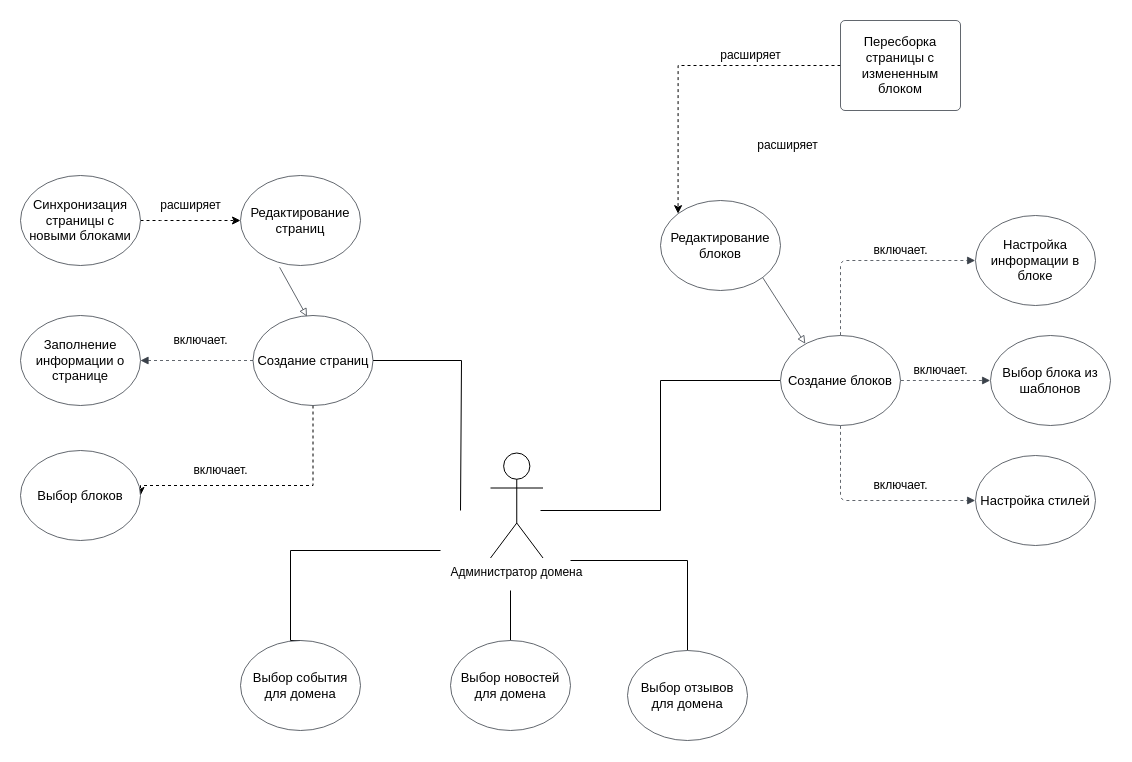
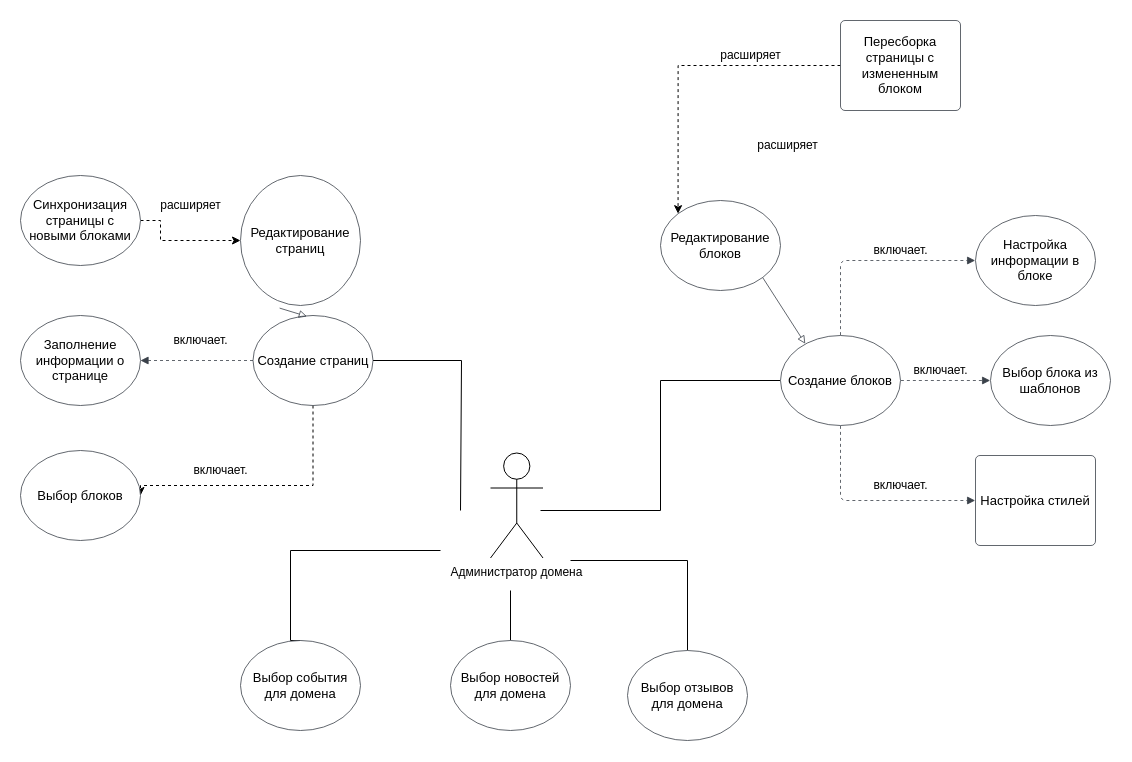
  <mxCell id="0" />
  <mxCell id="1" parent="0" />
  <mxCell id="2" value="Aдминистратор домена" style="shape=umlActor;verticalLabelPosition=bottom;verticalAlign=top;html=1;outlineConnect=0;" vertex="1" parent="1"><mxGeometry x="490" y="452.5" width="52.5" height="105" as="geometry" /></mxCell>
  <mxCell id="3" style="edgeStyle=orthogonalEdgeStyle;rounded=0;orthogonalLoop=1;jettySize=auto;html=1;exitX=0;exitY=0.5;exitDx=0;exitDy=0;dashed=1;entryX=0;entryY=0;entryDx=0;entryDy=0;" edge="1" parent="1" source="14" target="6"><mxGeometry relative="1" as="geometry"><Array as="points"><mxPoint x="678" y="65" /></Array><mxPoint x="610" y="36.459" as="targetPoint" /></mxGeometry></mxCell>
  <mxCell id="4" style="edgeStyle=orthogonalEdgeStyle;rounded=0;orthogonalLoop=1;jettySize=auto;html=1;exitX=0;exitY=0.5;exitDx=0;exitDy=0;endArrow=none;endFill=0;" edge="1" parent="1" source="5"><mxGeometry relative="1" as="geometry"><mxPoint x="540" y="510" as="targetPoint" /><Array as="points"><mxPoint x="660" y="380" /><mxPoint x="660" y="510" /></Array></mxGeometry></mxCell>
  <mxCell id="5" value="Создание блоков" style="html=1;overflow=block;blockSpacing=1;whiteSpace=wrap;ellipse;fontSize=13;spacing=3.8;strokeColor=#3a414a;strokeOpacity=100;rounded=1;absoluteArcSize=1;arcSize=9;strokeWidth=0.8;lucidId=YT7TCHDm60Qj;" vertex="1" parent="1"><mxGeometry x="780" y="335" width="120" height="90" as="geometry" /></mxCell>
  <mxCell id="6" value="Редактирование блоков" style="html=1;overflow=block;blockSpacing=1;whiteSpace=wrap;ellipse;fontSize=13;spacing=3.8;strokeColor=#3a414a;strokeOpacity=100;rounded=1;absoluteArcSize=1;arcSize=9;strokeWidth=0.8;lucidId=iU7T-DrnD_am;" vertex="1" parent="1"><mxGeometry x="660" y="200" width="120" height="90" as="geometry" /></mxCell>
  <mxCell id="7" value="Выбор блока из шаблонов" style="html=1;overflow=block;blockSpacing=1;whiteSpace=wrap;ellipse;fontSize=13;spacing=3.8;strokeColor=#3a414a;strokeOpacity=100;rounded=1;absoluteArcSize=1;arcSize=9;strokeWidth=0.8;lucidId=AU7TzXfY.7xf;" vertex="1" parent="1"><mxGeometry x="990" y="335" width="120" height="90" as="geometry" /></mxCell>
- <mxCell id="8" value="Настройка стилей" style="html=1;overflow=block;blockSpacing=1;whiteSpace=wrap;ellipse;fontSize=13;spacing=3.8;strokeColor=#3a414a;strokeOpacity=100;rounded=1;absoluteArcSize=1;arcSize=9;strokeWidth=0.8;lucidId=IU7TJlUC40Fu;" vertex="1" parent="1"><mxGeometry x="975" y="455" width="120" height="90" as="geometry" /></mxCell>
+ <mxCell id="8" value="Настройка стилей" style="html=1;overflow=block;blockSpacing=1;whiteSpace=wrap;fontSize=13;spacing=3.8;strokeColor=#3a414a;strokeOpacity=100;absoluteArcSize=1;arcSize=9;strokeWidth=0.8;lucidId=IU7TJlUC40Fu;rounded=1;" vertex="1" parent="1"><mxGeometry x="975" y="455" width="120" height="90" as="geometry" /></mxCell>
  <mxCell id="9" value="Настройка информации в блоке" style="html=1;overflow=block;blockSpacing=1;whiteSpace=wrap;ellipse;fontSize=13;spacing=3.8;strokeColor=#3a414a;strokeOpacity=100;rounded=1;absoluteArcSize=1;arcSize=9;strokeWidth=0.8;lucidId=SU7TMqAiPC0k;" vertex="1" parent="1"><mxGeometry x="975" y="215" width="120" height="90" as="geometry" /></mxCell>
  <mxCell id="10" value="" style="html=1;jettySize=18;whiteSpace=wrap;fontSize=13;strokeColor=#3a414a;strokeOpacity=100;dashed=1;fixDash=1;strokeWidth=0.8;rounded=1;arcSize=12;edgeStyle=orthogonalEdgeStyle;startArrow=none;endArrow=block;endFill=1;exitX=1.003;exitY=0.5;exitPerimeter=0;entryX=-0.003;entryY=0.5;entryPerimeter=0;lucidId=yW7TTUJK7UnX;" edge="1" parent="1" source="5" target="7"><mxGeometry width="100" height="100" relative="1" as="geometry"><Array as="points" /></mxGeometry></mxCell>
  <mxCell id="11" value="" style="html=1;jettySize=18;whiteSpace=wrap;fontSize=13;strokeColor=#3a414a;strokeOpacity=100;dashed=1;fixDash=1;strokeWidth=0.8;rounded=1;arcSize=12;edgeStyle=orthogonalEdgeStyle;startArrow=none;endArrow=block;endFill=1;exitX=0.5;exitY=-0.004;exitPerimeter=0;entryX=-0.003;entryY=0.5;entryPerimeter=0;lucidId=_W7TPJHKdDei;" edge="1" parent="1" source="5" target="9"><mxGeometry width="100" height="100" relative="1" as="geometry"><Array as="points" /></mxGeometry></mxCell>
  <mxCell id="12" value="" style="html=1;jettySize=18;whiteSpace=wrap;fontSize=13;strokeColor=#3a414a;strokeOpacity=100;dashed=1;fixDash=1;strokeWidth=0.8;rounded=1;arcSize=12;edgeStyle=orthogonalEdgeStyle;startArrow=none;endArrow=block;endFill=1;exitX=0.5;exitY=1.004;exitPerimeter=0;entryX=-0.003;entryY=0.5;entryPerimeter=0;lucidId=eX7TY1OJRFkU;" edge="1" parent="1" source="5" target="8"><mxGeometry width="100" height="100" relative="1" as="geometry"><Array as="points" /></mxGeometry></mxCell>
  <mxCell id="13" value="" style="html=1;jettySize=18;whiteSpace=wrap;fontSize=13;strokeColor=#3a414a;strokeOpacity=100;strokeWidth=0.8;rounded=0;startArrow=none;endArrow=block;endFill=0;exitX=0.853;exitY=0.859;exitPerimeter=0;entryX=0.206;entryY=0.091;entryPerimeter=0;lucidId=uX7T4NkY_U0I;" edge="1" parent="1" source="6" target="5"><mxGeometry width="100" height="100" relative="1" as="geometry"><Array as="points" /></mxGeometry></mxCell>
  <mxCell id="14" value="Пересборка страницы с измененным блоком" style="html=1;overflow=block;blockSpacing=1;whiteSpace=wrap;fontSize=13;spacing=3.8;strokeColor=#3a414a;strokeOpacity=100;absoluteArcSize=1;arcSize=9;strokeWidth=0.8;lucidId=SU7TMqAiPC0k;rounded=1;" vertex="1" parent="1"><mxGeometry x="840" y="20" width="120" height="90" as="geometry" /></mxCell>
  <mxCell id="15" style="edgeStyle=orthogonalEdgeStyle;rounded=0;orthogonalLoop=1;jettySize=auto;html=1;exitX=0.5;exitY=0;exitDx=0;exitDy=0;endArrow=none;endFill=0;" edge="1" parent="1" source="16"><mxGeometry relative="1" as="geometry"><mxPoint x="440" y="550" as="targetPoint" /><Array as="points"><mxPoint x="290" y="550" /></Array></mxGeometry></mxCell>
  <mxCell id="16" value="Выбор события для домена" style="html=1;overflow=block;blockSpacing=1;whiteSpace=wrap;ellipse;fontSize=13;spacing=3.8;strokeColor=#3a414a;strokeOpacity=100;rounded=1;absoluteArcSize=1;arcSize=9;strokeWidth=0.8;lucidId=YT7TCHDm60Qj;" vertex="1" parent="1"><mxGeometry x="240" y="640" width="120" height="90" as="geometry" /></mxCell>
  <mxCell id="17" value="включает." style="text;html=1;align=center;verticalAlign=middle;resizable=0;points=[];autosize=1;strokeColor=none;fillColor=none;" vertex="1" parent="1"><mxGeometry x="860" y="470" width="80" height="30" as="geometry" /></mxCell>
  <mxCell id="18" value="включает." style="text;html=1;align=center;verticalAlign=middle;resizable=0;points=[];autosize=1;strokeColor=none;fillColor=none;" vertex="1" parent="1"><mxGeometry x="900" y="355" width="80" height="30" as="geometry" /></mxCell>
  <mxCell id="19" value="включает." style="text;html=1;align=center;verticalAlign=middle;resizable=0;points=[];autosize=1;strokeColor=none;fillColor=none;" vertex="1" parent="1"><mxGeometry x="860" y="235" width="80" height="30" as="geometry" /></mxCell>
  <mxCell id="20" value="расширяет" style="text;html=1;align=center;verticalAlign=middle;resizable=0;points=[];autosize=1;strokeColor=none;fillColor=none;" vertex="1" parent="1"><mxGeometry x="747" y="130" width="80" height="30" as="geometry" /></mxCell>
  <mxCell id="21" value="расширяет" style="text;html=1;align=center;verticalAlign=middle;resizable=0;points=[];autosize=1;strokeColor=none;fillColor=none;" vertex="1" parent="1"><mxGeometry x="710" y="40" width="80" height="30" as="geometry" /></mxCell>
  <mxCell id="22" style="edgeStyle=orthogonalEdgeStyle;rounded=0;orthogonalLoop=1;jettySize=auto;html=1;exitX=0.5;exitY=1;exitDx=0;exitDy=0;dashed=1;entryX=1;entryY=0.5;entryDx=0;entryDy=0;" edge="1" parent="1" source="24" target="26"><mxGeometry relative="1" as="geometry"><mxPoint x="160" y="510" as="targetPoint" /><Array as="points"><mxPoint x="313" y="485" /></Array></mxGeometry></mxCell>
  <mxCell id="23" style="edgeStyle=orthogonalEdgeStyle;rounded=0;orthogonalLoop=1;jettySize=auto;html=1;exitX=1;exitY=0.5;exitDx=0;exitDy=0;endArrow=none;endFill=0;" edge="1" parent="1" source="24"><mxGeometry relative="1" as="geometry"><mxPoint x="460" y="510" as="targetPoint" /><Array as="points"><mxPoint x="461" y="360" /></Array></mxGeometry></mxCell>
  <mxCell id="24" value="Создание страниц" style="html=1;overflow=block;blockSpacing=1;whiteSpace=wrap;ellipse;fontSize=13;spacing=3.8;strokeColor=#3a414a;strokeOpacity=100;rounded=1;absoluteArcSize=1;arcSize=9;strokeWidth=0.8;lucidId=YT7TCHDm60Qj;" vertex="1" parent="1"><mxGeometry x="252.5" y="315" width="120" height="90" as="geometry" /></mxCell>
- <mxCell id="25" value="Редактирование страниц" style="html=1;overflow=block;blockSpacing=1;whiteSpace=wrap;ellipse;fontSize=13;spacing=3.8;strokeColor=#3a414a;strokeOpacity=100;rounded=1;absoluteArcSize=1;arcSize=9;strokeWidth=0.8;lucidId=iU7T-DrnD_am;" vertex="1" parent="1"><mxGeometry x="240" y="175" width="120" height="90" as="geometry" /></mxCell>
+ <mxCell id="25" value="Редактирование страниц" style="html=1;overflow=block;blockSpacing=1;whiteSpace=wrap;ellipse;fontSize=13;spacing=3.8;strokeColor=#3a414a;strokeOpacity=100;rounded=1;absoluteArcSize=1;arcSize=9;strokeWidth=0.8;lucidId=iU7T-DrnD_am;" vertex="1" parent="1"><mxGeometry x="240" y="175" width="120" height="130" as="geometry" /></mxCell>
  <mxCell id="26" value="Выбор блоков" style="html=1;overflow=block;blockSpacing=1;whiteSpace=wrap;ellipse;fontSize=13;spacing=3.8;strokeColor=#3a414a;strokeOpacity=100;rounded=1;absoluteArcSize=1;arcSize=9;strokeWidth=0.8;lucidId=AU7TzXfY.7xf;" vertex="1" parent="1"><mxGeometry x="20" y="450" width="120" height="90" as="geometry" /></mxCell>
  <mxCell id="27" value="Заполнение информации о странице" style="html=1;overflow=block;blockSpacing=1;whiteSpace=wrap;ellipse;fontSize=13;spacing=3.8;strokeColor=#3a414a;strokeOpacity=100;rounded=1;absoluteArcSize=1;arcSize=9;strokeWidth=0.8;lucidId=IU7TJlUC40Fu;" vertex="1" parent="1"><mxGeometry x="20" y="315" width="120" height="90" as="geometry" /></mxCell>
  <mxCell id="28" value="" style="html=1;jettySize=18;whiteSpace=wrap;fontSize=13;strokeColor=#3a414a;strokeOpacity=100;dashed=1;fixDash=1;strokeWidth=0.8;rounded=1;arcSize=12;edgeStyle=orthogonalEdgeStyle;startArrow=none;endArrow=block;endFill=1;entryX=1;entryY=0.5;lucidId=eX7TY1OJRFkU;entryDx=0;entryDy=0;exitX=0;exitY=0.5;exitDx=0;exitDy=0;" edge="1" parent="1" source="24" target="27"><mxGeometry width="100" height="100" relative="1" as="geometry"><Array as="points" /><mxPoint x="-6" y="100" as="sourcePoint" /></mxGeometry></mxCell>
  <mxCell id="29" value="" style="html=1;jettySize=18;whiteSpace=wrap;fontSize=13;strokeColor=#3a414a;strokeOpacity=100;strokeWidth=0.8;rounded=0;startArrow=none;endArrow=block;endFill=0;exitX=0.326;exitY=1.02;entryX=0.449;entryY=0.01;entryPerimeter=0;lucidId=uX7T4NkY_U0I;exitDx=0;exitDy=0;entryDx=0;entryDy=0;exitPerimeter=0;" edge="1" parent="1" source="25" target="24"><mxGeometry width="100" height="100" relative="1" as="geometry"><Array as="points" /></mxGeometry></mxCell>
  <mxCell id="30" style="edgeStyle=orthogonalEdgeStyle;rounded=0;orthogonalLoop=1;jettySize=auto;html=1;exitX=1;exitY=0.5;exitDx=0;exitDy=0;dashed=1;entryX=0;entryY=0.5;entryDx=0;entryDy=0;" edge="1" parent="1" source="31" target="25"><mxGeometry relative="1" as="geometry"><Array as="points"><mxPoint x="160" y="220" /></Array><mxPoint x="417.356" y="3.18" as="targetPoint" /></mxGeometry></mxCell>
  <mxCell id="31" value="Синхронизация страницы с новыми блоками" style="html=1;overflow=block;blockSpacing=1;whiteSpace=wrap;ellipse;fontSize=13;spacing=3.8;strokeColor=#3a414a;strokeOpacity=100;rounded=1;absoluteArcSize=1;arcSize=9;strokeWidth=0.8;lucidId=AU7TzXfY.7xf;" vertex="1" parent="1"><mxGeometry x="20" y="175" width="120" height="90" as="geometry" /></mxCell>
  <mxCell id="32" value="включает." style="text;html=1;align=center;verticalAlign=middle;resizable=0;points=[];autosize=1;strokeColor=none;fillColor=none;" vertex="1" parent="1"><mxGeometry x="180" y="455" width="80" height="30" as="geometry" /></mxCell>
  <mxCell id="33" value="включает." style="text;html=1;align=center;verticalAlign=middle;resizable=0;points=[];autosize=1;strokeColor=none;fillColor=none;" vertex="1" parent="1"><mxGeometry x="160" y="325" width="80" height="30" as="geometry" /></mxCell>
  <mxCell id="34" value="расширяет" style="text;html=1;align=center;verticalAlign=middle;resizable=0;points=[];autosize=1;strokeColor=none;fillColor=none;" vertex="1" parent="1"><mxGeometry x="150" y="190" width="80" height="30" as="geometry" /></mxCell>
  <mxCell id="35" style="edgeStyle=orthogonalEdgeStyle;rounded=0;orthogonalLoop=1;jettySize=auto;html=1;exitX=0.5;exitY=0;exitDx=0;exitDy=0;endArrow=none;endFill=0;" edge="1" parent="1" source="36"><mxGeometry relative="1" as="geometry"><mxPoint x="510" y="590" as="targetPoint" /></mxGeometry></mxCell>
  <mxCell id="36" value="Выбор новостей для домена" style="html=1;overflow=block;blockSpacing=1;whiteSpace=wrap;ellipse;fontSize=13;spacing=3.8;strokeColor=#3a414a;strokeOpacity=100;rounded=1;absoluteArcSize=1;arcSize=9;strokeWidth=0.8;lucidId=YT7TCHDm60Qj;" vertex="1" parent="1"><mxGeometry x="450" y="640" width="120" height="90" as="geometry" /></mxCell>
  <mxCell id="37" style="edgeStyle=orthogonalEdgeStyle;rounded=0;orthogonalLoop=1;jettySize=auto;html=1;exitX=0.5;exitY=0;exitDx=0;exitDy=0;endArrow=none;endFill=0;" edge="1" parent="1" source="38"><mxGeometry relative="1" as="geometry"><mxPoint x="570" y="560" as="targetPoint" /><Array as="points"><mxPoint x="687" y="560" /></Array></mxGeometry></mxCell>
  <mxCell id="38" value="Выбор отзывов для домена" style="html=1;overflow=block;blockSpacing=1;whiteSpace=wrap;ellipse;fontSize=13;spacing=3.8;strokeColor=#3a414a;strokeOpacity=100;rounded=1;absoluteArcSize=1;arcSize=9;strokeWidth=0.8;lucidId=YT7TCHDm60Qj;" vertex="1" parent="1"><mxGeometry x="627" y="650" width="120" height="90" as="geometry" /></mxCell>
